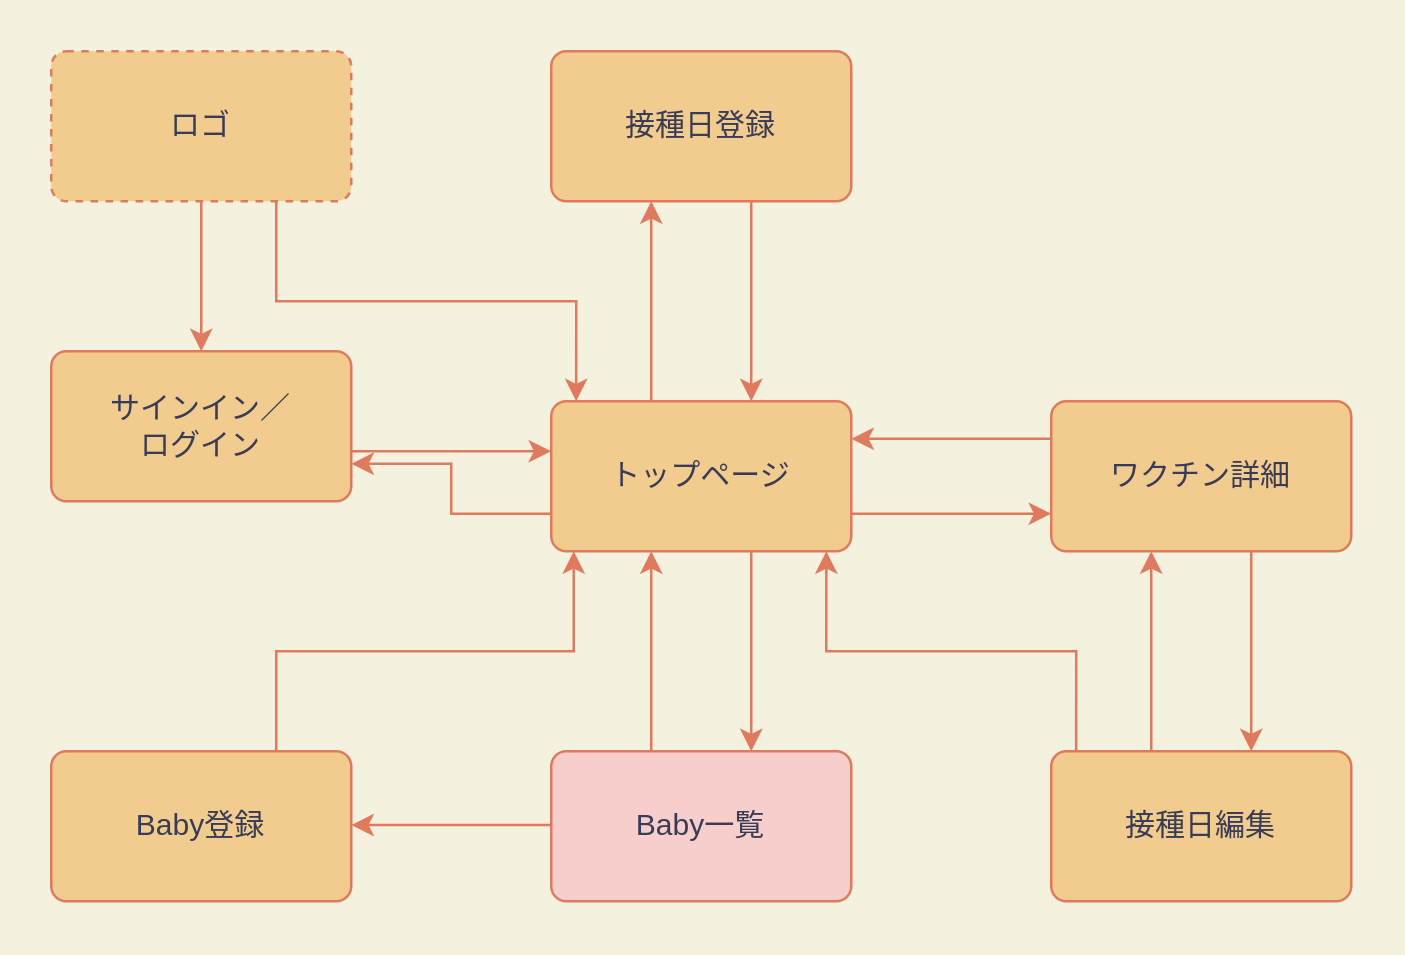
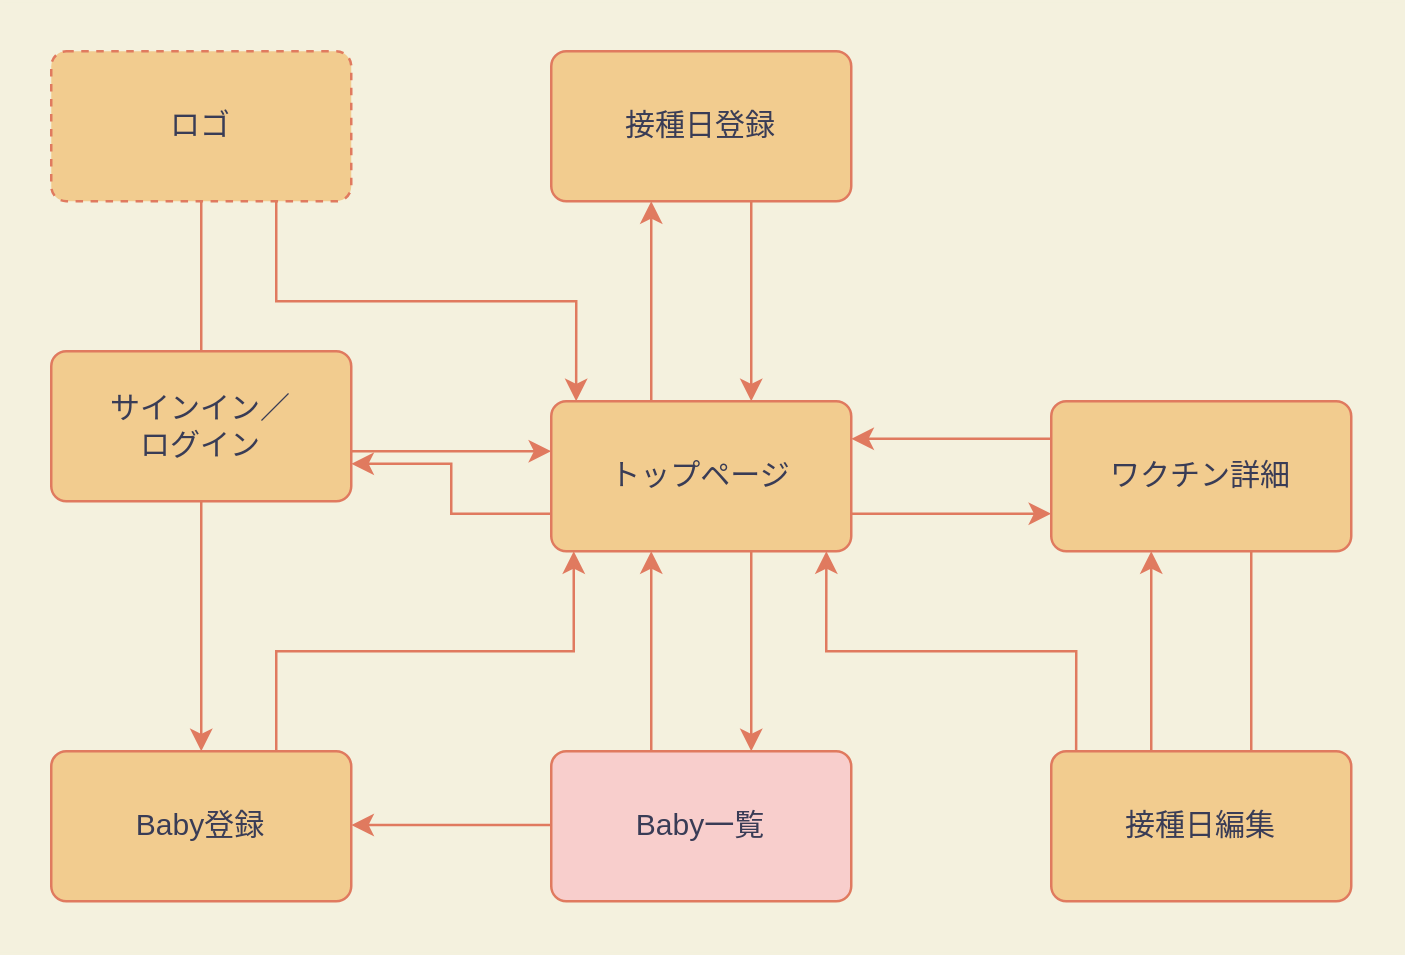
  <mxCell id="0" />
  <mxCell id="1" parent="0" />
- <mxCell id="2" value="" style="edgeStyle=orthogonalEdgeStyle;rounded=0;orthogonalLoop=1;jettySize=auto;html=1;labelBackgroundColor=#F4F1DE;strokeColor=#E07A5F;fontColor=#393C56;" parent="1" source="4" target="7" edge="1"><mxGeometry relative="1" as="geometry" /></mxCell>
+ <mxCell id="2" value="" style="edgeStyle=orthogonalEdgeStyle;rounded=0;orthogonalLoop=1;jettySize=auto;html=1;labelBackgroundColor=#F4F1DE;strokeColor=#E07A5F;fontColor=#393C56;endArrow=none;" parent="1" source="4" target="7" edge="1"><mxGeometry relative="1" as="geometry" /></mxCell>
  <mxCell id="3" style="edgeStyle=orthogonalEdgeStyle;sketch=0;orthogonalLoop=1;jettySize=auto;html=1;exitX=0.75;exitY=1;exitDx=0;exitDy=0;entryX=0.083;entryY=0;entryDx=0;entryDy=0;fontColor=#393C56;strokeColor=#E07A5F;fillColor=#F2CC8F;rounded=0;entryPerimeter=0;" parent="1" source="4" target="11" edge="1"><mxGeometry relative="1" as="geometry"><Array as="points"><mxPoint x="110" y="120" /><mxPoint x="230" y="120" /></Array></mxGeometry></mxCell>
  <mxCell id="4" value="ロゴ" style="rounded=1;arcSize=10;whiteSpace=wrap;html=1;align=center;fillColor=#F2CC8F;strokeColor=#E07A5F;fontColor=#393C56;dashed=1;" parent="1" vertex="1"><mxGeometry x="20" y="20" width="120" height="60" as="geometry" /></mxCell>
  <mxCell id="5" value="" style="edgeStyle=orthogonalEdgeStyle;rounded=0;orthogonalLoop=1;jettySize=auto;html=1;labelBackgroundColor=#F4F1DE;strokeColor=#E07A5F;fontColor=#393C56;" parent="1" source="7" target="11" edge="1"><mxGeometry relative="1" as="geometry"><Array as="points"><mxPoint x="200" y="180" /><mxPoint x="200" y="180" /></Array></mxGeometry></mxCell>
+ <mxCell id="6" value="" style="edgeStyle=orthogonalEdgeStyle;rounded=0;orthogonalLoop=1;jettySize=auto;html=1;entryX=0.5;entryY=0;entryDx=0;entryDy=0;labelBackgroundColor=#F4F1DE;strokeColor=#E07A5F;fontColor=#393C56;" parent="1" source="7" target="13" edge="1"><mxGeometry relative="1" as="geometry"><Array as="points" /></mxGeometry></mxCell>
  <mxCell id="7" value="サインイン／&lt;br&gt;ログイン" style="rounded=1;arcSize=10;whiteSpace=wrap;html=1;align=center;fillColor=#F2CC8F;strokeColor=#E07A5F;fontColor=#393C56;" parent="1" vertex="1"><mxGeometry x="20" y="140" width="120" height="60" as="geometry" /></mxCell>
  <mxCell id="8" style="edgeStyle=orthogonalEdgeStyle;rounded=0;orthogonalLoop=1;jettySize=auto;html=1;exitX=0;exitY=0.75;exitDx=0;exitDy=0;entryX=1;entryY=0.75;entryDx=0;entryDy=0;labelBackgroundColor=#F4F1DE;strokeColor=#E07A5F;fontColor=#393C56;" parent="1" source="11" target="7" edge="1"><mxGeometry relative="1" as="geometry" /></mxCell>
  <mxCell id="9" value="" style="edgeStyle=orthogonalEdgeStyle;rounded=0;orthogonalLoop=1;jettySize=auto;html=1;labelBackgroundColor=#F4F1DE;strokeColor=#E07A5F;fontColor=#393C56;" parent="1" source="11" target="15" edge="1"><mxGeometry relative="1" as="geometry"><Array as="points"><mxPoint x="260" y="140" /><mxPoint x="260" y="140" /></Array></mxGeometry></mxCell>
  <mxCell id="10" value="" style="edgeStyle=orthogonalEdgeStyle;rounded=0;sketch=0;orthogonalLoop=1;jettySize=auto;html=1;fontColor=#393C56;strokeColor=#E07A5F;fillColor=#F2CC8F;exitX=1;exitY=0.75;exitDx=0;exitDy=0;entryX=0;entryY=0.75;entryDx=0;entryDy=0;" parent="1" source="11" target="18" edge="1"><mxGeometry relative="1" as="geometry"><Array as="points"><mxPoint x="380" y="205" /><mxPoint x="380" y="205" /></Array></mxGeometry></mxCell>
  <mxCell id="11" value="トップページ" style="rounded=1;arcSize=10;whiteSpace=wrap;html=1;align=center;fillColor=#F2CC8F;strokeColor=#E07A5F;fontColor=#393C56;" parent="1" vertex="1"><mxGeometry x="220" y="160" width="120" height="60" as="geometry" /></mxCell>
  <mxCell id="12" style="edgeStyle=orthogonalEdgeStyle;rounded=0;orthogonalLoop=1;jettySize=auto;html=1;entryX=0.075;entryY=1;entryDx=0;entryDy=0;labelBackgroundColor=#F4F1DE;strokeColor=#E07A5F;fontColor=#393C56;entryPerimeter=0;exitX=0.75;exitY=0;exitDx=0;exitDy=0;" parent="1" source="13" target="11" edge="1"><mxGeometry relative="1" as="geometry"><mxPoint x="260" y="296" as="sourcePoint" /><Array as="points" /></mxGeometry></mxCell>
  <mxCell id="13" value="Baby登録" style="rounded=1;arcSize=10;whiteSpace=wrap;html=1;align=center;fillColor=#F2CC8F;strokeColor=#E07A5F;fontColor=#393C56;" parent="1" vertex="1"><mxGeometry x="20" y="300" width="120" height="60" as="geometry" /></mxCell>
  <mxCell id="14" style="edgeStyle=orthogonalEdgeStyle;rounded=0;orthogonalLoop=1;jettySize=auto;html=1;labelBackgroundColor=#F4F1DE;strokeColor=#E07A5F;fontColor=#393C56;" parent="1" edge="1"><mxGeometry relative="1" as="geometry"><mxPoint x="300" y="80" as="sourcePoint" /><mxPoint x="300" y="160" as="targetPoint" /><Array as="points" /></mxGeometry></mxCell>
  <mxCell id="15" value="接種日登録" style="rounded=1;arcSize=10;whiteSpace=wrap;html=1;align=center;fillColor=#F2CC8F;strokeColor=#E07A5F;fontColor=#393C56;" parent="1" vertex="1"><mxGeometry x="220" y="20" width="120" height="60" as="geometry" /></mxCell>
- <mxCell id="16" value="" style="edgeStyle=orthogonalEdgeStyle;rounded=0;sketch=0;orthogonalLoop=1;jettySize=auto;html=1;fontColor=#393C56;strokeColor=#E07A5F;fillColor=#F2CC8F;" parent="1" source="18" target="20" edge="1"><mxGeometry relative="1" as="geometry"><Array as="points"><mxPoint x="500" y="260" /><mxPoint x="500" y="260" /></Array></mxGeometry></mxCell>
+ <mxCell id="16" value="" style="edgeStyle=orthogonalEdgeStyle;rounded=0;sketch=0;orthogonalLoop=1;jettySize=auto;html=1;fontColor=#393C56;strokeColor=#E07A5F;fillColor=#F2CC8F;endArrow=none;" parent="1" source="18" target="20" edge="1"><mxGeometry relative="1" as="geometry"><Array as="points"><mxPoint x="500" y="260" /><mxPoint x="500" y="260" /></Array></mxGeometry></mxCell>
  <mxCell id="17" style="edgeStyle=orthogonalEdgeStyle;rounded=0;sketch=0;orthogonalLoop=1;jettySize=auto;html=1;exitX=0;exitY=0.25;exitDx=0;exitDy=0;entryX=1;entryY=0.25;entryDx=0;entryDy=0;fontColor=#393C56;strokeColor=#E07A5F;fillColor=#F2CC8F;" parent="1" source="18" target="11" edge="1"><mxGeometry relative="1" as="geometry" /></mxCell>
  <mxCell id="18" value="ワクチン詳細" style="rounded=1;arcSize=10;whiteSpace=wrap;html=1;align=center;fillColor=#F2CC8F;strokeColor=#E07A5F;fontColor=#393C56;" parent="1" vertex="1"><mxGeometry x="420" y="160" width="120" height="60" as="geometry" /></mxCell>
  <mxCell id="19" style="edgeStyle=orthogonalEdgeStyle;rounded=0;sketch=0;orthogonalLoop=1;jettySize=auto;html=1;fontColor=#393C56;strokeColor=#E07A5F;fillColor=#F2CC8F;" parent="1" edge="1"><mxGeometry relative="1" as="geometry"><mxPoint x="460" y="300" as="sourcePoint" /><mxPoint x="460" y="220" as="targetPoint" /><Array as="points"><mxPoint x="460" y="300" /><mxPoint x="460" y="220" /></Array></mxGeometry></mxCell>
  <mxCell id="20" value="接種日編集" style="rounded=1;arcSize=10;whiteSpace=wrap;html=1;align=center;fillColor=#F2CC8F;strokeColor=#E07A5F;fontColor=#393C56;" parent="1" vertex="1"><mxGeometry x="420" y="300" width="120" height="60" as="geometry" /></mxCell>
  <mxCell id="21" style="edgeStyle=orthogonalEdgeStyle;sketch=0;orthogonalLoop=1;jettySize=auto;html=1;exitX=0.917;exitY=1;exitDx=0;exitDy=0;entryX=0.083;entryY=0;entryDx=0;entryDy=0;fontColor=#393C56;strokeColor=#E07A5F;fillColor=#F2CC8F;rounded=0;entryPerimeter=0;exitPerimeter=0;startArrow=classic;startFill=1;endArrow=none;endFill=0;" parent="1" source="11" edge="1"><mxGeometry relative="1" as="geometry"><Array as="points"><mxPoint x="330" y="260" /><mxPoint x="430" y="260" /></Array><mxPoint x="310" y="220" as="sourcePoint" /><mxPoint x="429.96" y="300" as="targetPoint" /></mxGeometry></mxCell>
  <mxCell id="22" value="Baby一覧" style="rounded=1;arcSize=10;whiteSpace=wrap;html=1;align=center;fillColor=#f8cecc;strokeColor=#E07A5F;fontColor=#393C56;" vertex="1" parent="1"><mxGeometry x="220" y="300" width="120" height="60" as="geometry" /></mxCell>
  <mxCell id="23" value="" style="edgeStyle=orthogonalEdgeStyle;rounded=0;orthogonalLoop=1;jettySize=auto;html=1;labelBackgroundColor=#F4F1DE;strokeColor=#E07A5F;fontColor=#393C56;" edge="1" parent="1"><mxGeometry relative="1" as="geometry"><Array as="points"><mxPoint x="260" y="280" /><mxPoint x="260" y="280" /></Array><mxPoint x="260" y="300" as="sourcePoint" /><mxPoint x="260" y="220" as="targetPoint" /></mxGeometry></mxCell>
  <mxCell id="24" style="edgeStyle=orthogonalEdgeStyle;rounded=0;orthogonalLoop=1;jettySize=auto;html=1;labelBackgroundColor=#F4F1DE;strokeColor=#E07A5F;fontColor=#393C56;" edge="1" parent="1"><mxGeometry relative="1" as="geometry"><mxPoint x="300" y="220" as="sourcePoint" /><mxPoint x="300" y="300" as="targetPoint" /><Array as="points" /></mxGeometry></mxCell>
  <mxCell id="25" style="edgeStyle=orthogonalEdgeStyle;rounded=0;orthogonalLoop=1;jettySize=auto;html=1;exitX=0;exitY=0.75;exitDx=0;exitDy=0;entryX=1;entryY=0.75;entryDx=0;entryDy=0;labelBackgroundColor=#F4F1DE;strokeColor=#E07A5F;fontColor=#393C56;" edge="1" parent="1"><mxGeometry relative="1" as="geometry"><mxPoint x="220" y="329.5" as="sourcePoint" /><mxPoint x="140" y="329.5" as="targetPoint" /></mxGeometry></mxCell>
